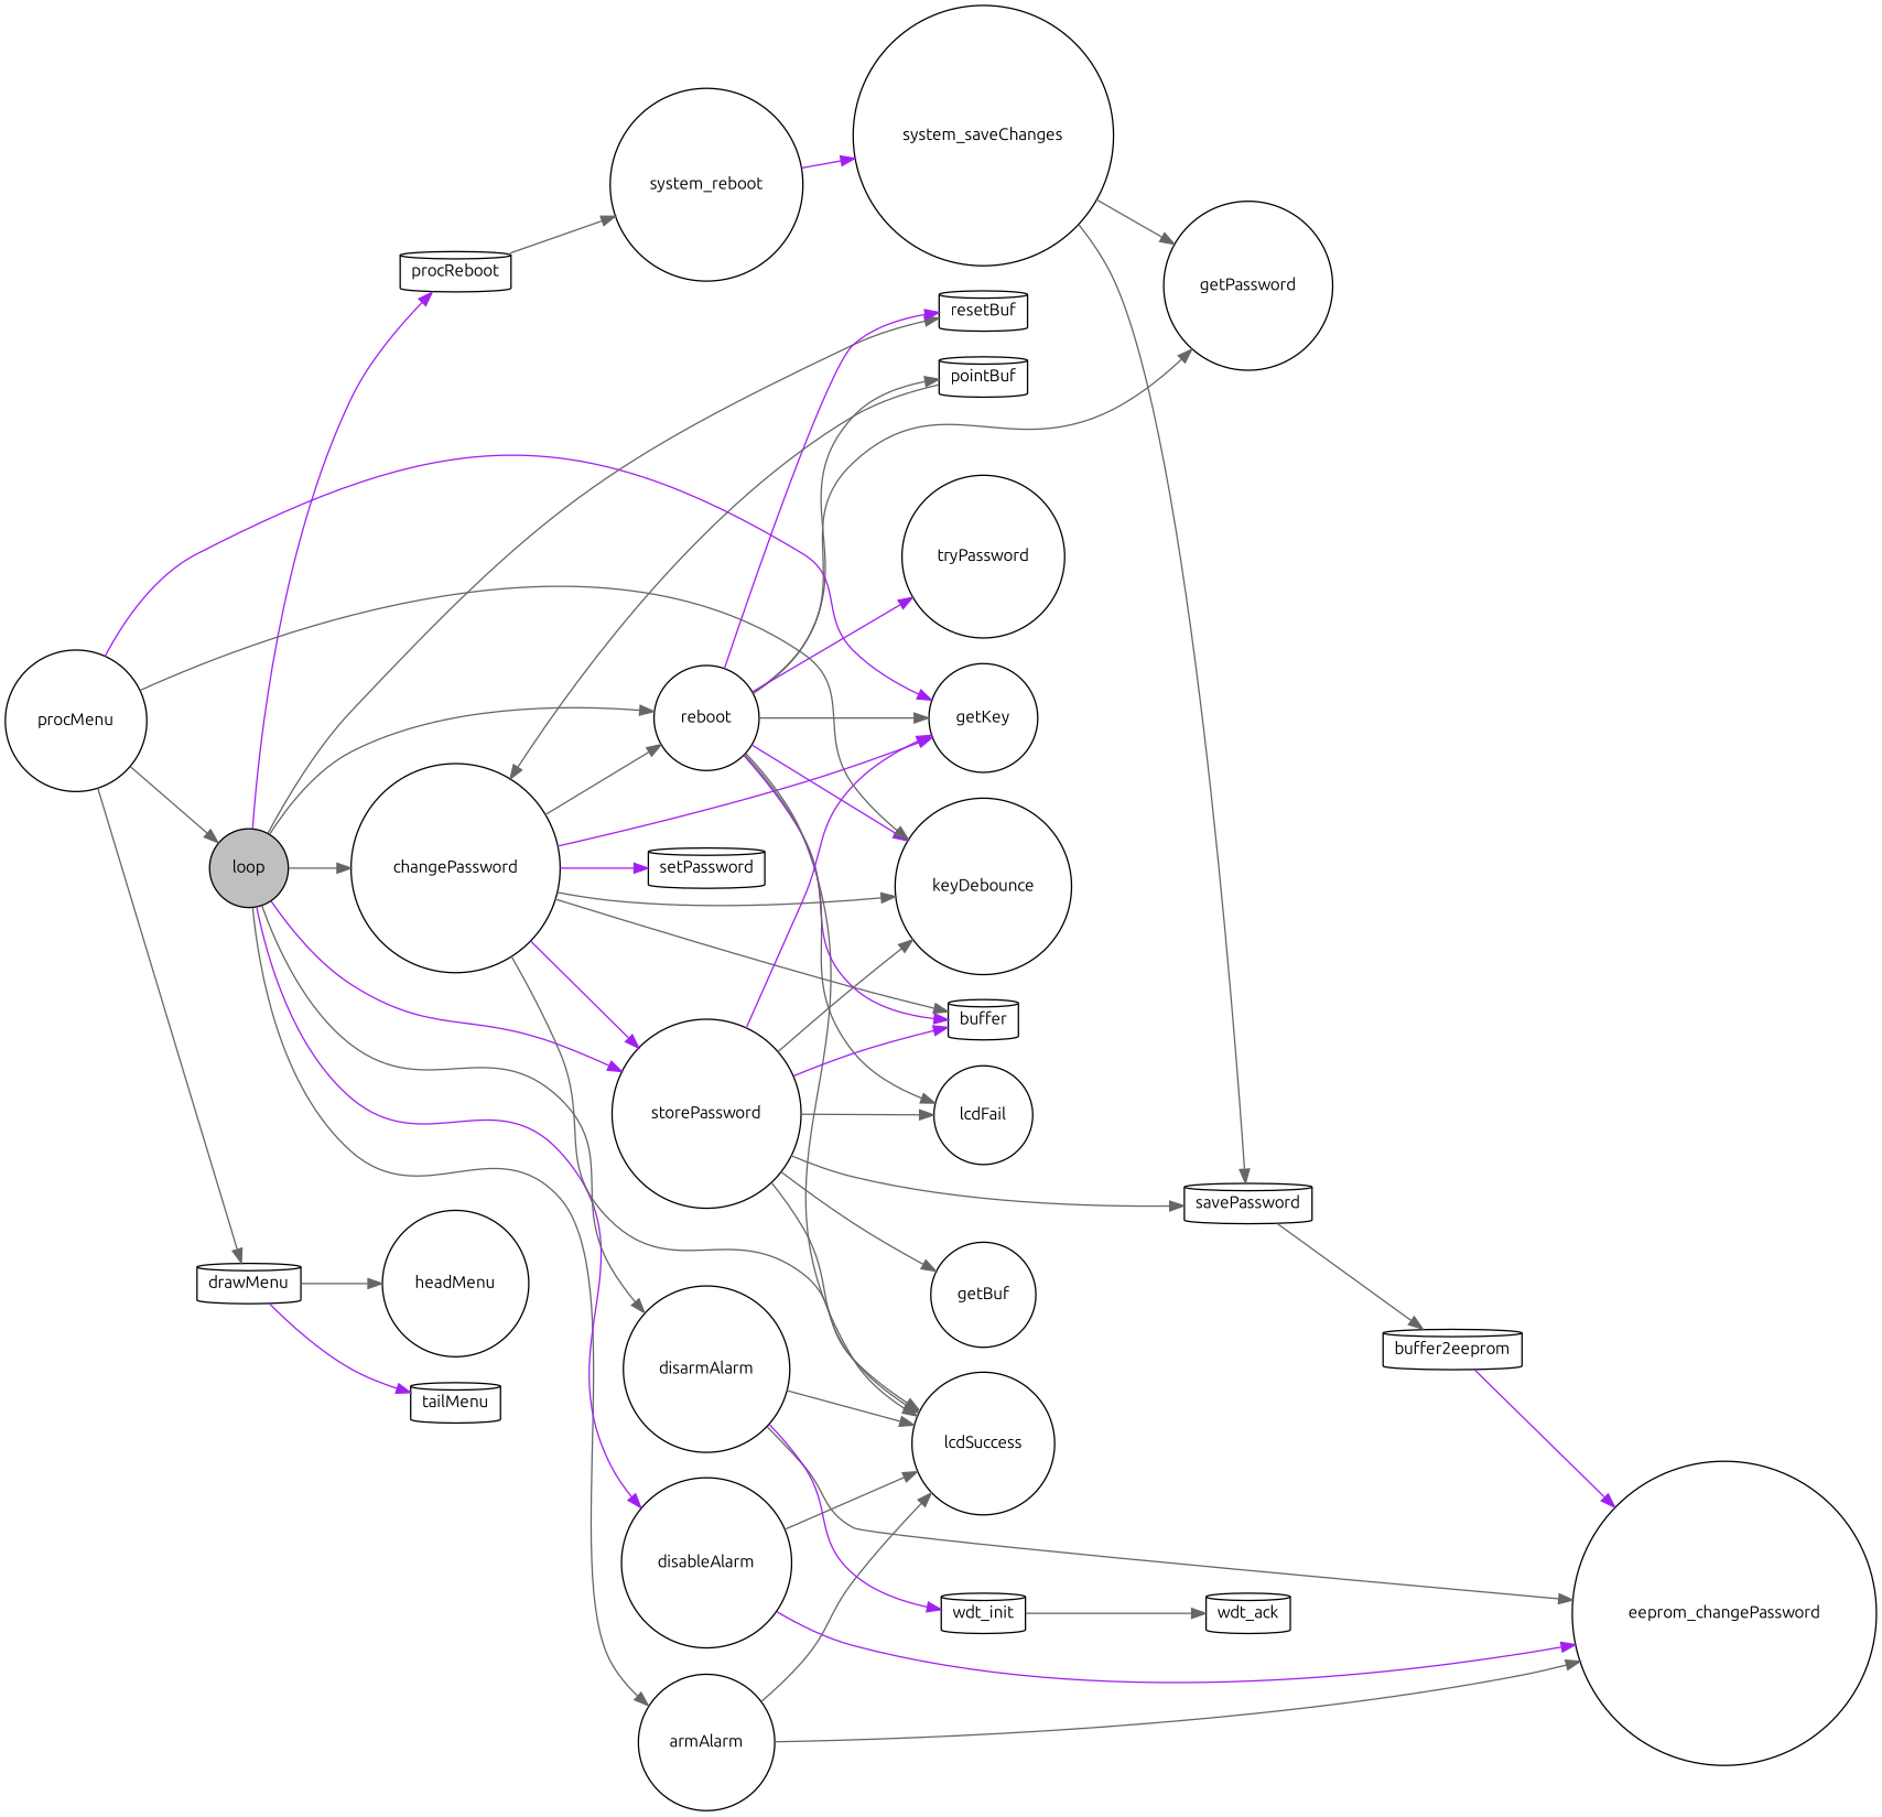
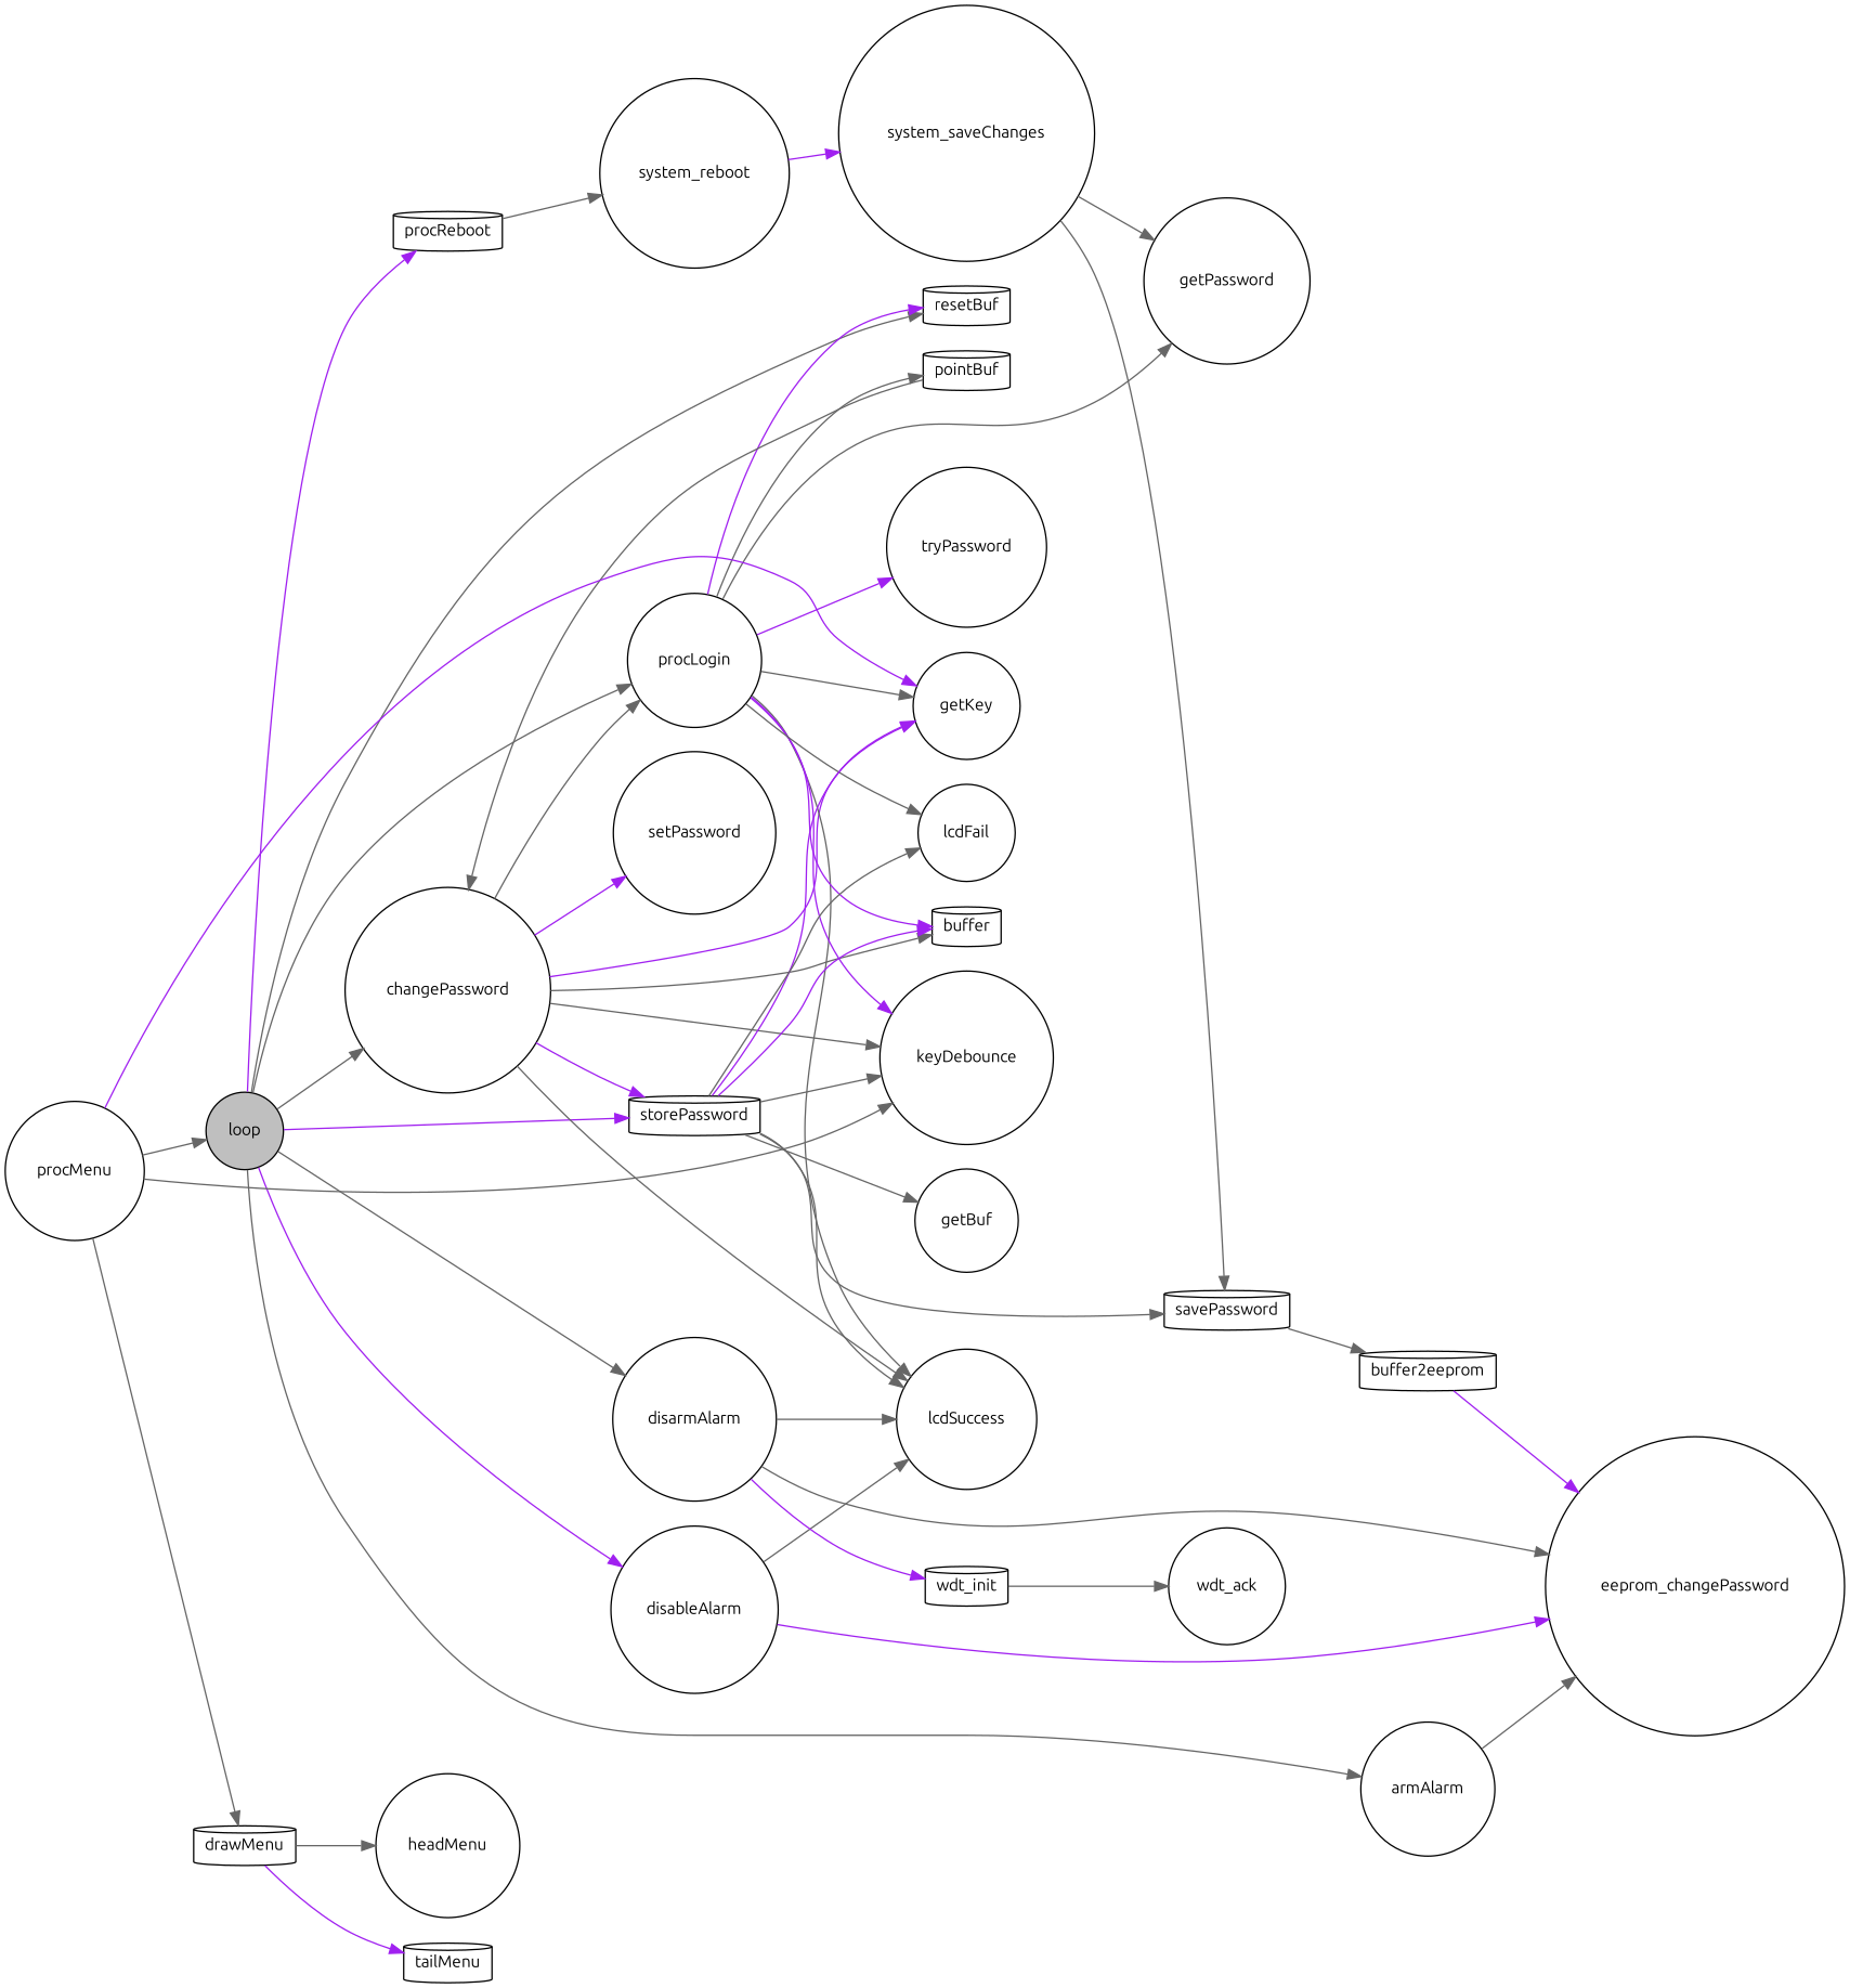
  digraph {
    fontname=Ubuntu
    rankdir=LR
    node [color=black fontname=Ubuntu fontsize=12 shape=circle]
    edge [color=gray40 fontname=Ubuntu fontsize=12 labelfontname=Unifont labelfontsize=12 style=solid]
    n1 [fillcolor=grey75 fontcolor=black height=0.2 label=loop style=filled width=0.4]
    n2 [height=0.2 label=armAlarm width=0.4]
    n3 [height=0.2 label=changePassword width=0.4]
-   n4 [height=0.2 label=reboot width=0.4]
+   n4 [height=0.2 label=procLogin width=0.4]
    n5 [height=0.2 label=resetBuf shape=cylinder width=0.4]
-   n6 [height=0.2 label=storePassword width=0.4]
+   n6 [height=0.2 label=storePassword shape=cylinder width=0.4]
    n7 [height=0.2 label=disableAlarm width=0.4]
    n8 [height=0.2 label=disarmAlarm width=0.4]
    n9 [height=0.2 label=procReboot shape=cylinder width=0.4]
    n10 [height=0.2 label=eeprom_changePassword width=0.4]
    n11 [height=0.2 label=lcdSuccess width=0.4]
    n12 [height=0.2 label=getKey width=0.4]
    n13 [height=0.2 label=keyDebounce width=0.4]
    n14 [height=0.2 label=buffer shape=cylinder width=0.4]
-   n15 [height=0.2 label=setPassword shape=cylinder width=0.4]
+   n15 [height=0.2 label=setPassword width=0.4]
    n16 [height=0.2 label=pointBuf shape=cylinder width=0.4]
    n17 [height=0.2 label=getPassword width=0.4]
    n18 [height=0.2 label=lcdFail width=0.4]
    n19 [height=0.2 label=tryPassword width=0.4]
    n20 [height=0.2 label=getBuf width=0.4]
    n21 [height=0.2 label=savePassword shape=cylinder width=0.4]
    n22 [height=0.2 label=wdt_init shape=cylinder width=0.4]
    n23 [height=0.2 label=procMenu width=0.4]
    n24 [height=0.2 label=drawMenu shape=cylinder width=0.4]
    n25 [height=0.2 label=system_reboot width=0.4]
    n26 [height=0.2 label=buffer2eeprom shape=cylinder width=0.4]
    n27 [height=0.2 label=headMenu width=0.4]
    n28 [height=0.2 label=tailMenu shape=cylinder width=0.4]
    n29 [height=0.2 label=system_saveChanges width=0.4]
-   n30 [height=0.2 label=wdt_ack shape=cylinder width=0.4]
+   n30 [height=0.2 label=wdt_ack width=0.4]
    n1 -> n2
    n1 -> n3
    n1 -> n4
    n1 -> n5
    n1 -> n6 [color=purple]
    n1 -> n7 [color=purple]
    n1 -> n8
    n1 -> n9 [color=purple]
    n2 -> n10
-   n2 -> n11
    n3 -> n4
    n3 -> n6 [color=purple]
    n3 -> n11
    n3 -> n12 [color=purple]
    n3 -> n13
    n3 -> n14
    n3 -> n15 [color=purple]
    n4 -> n5 [color=purple]
    n4 -> n11
    n4 -> n12
    n4 -> n13 [color=purple]
    n4 -> n14 [color=purple]
    n4 -> n16
    n4 -> n17
    n4 -> n18
    n4 -> n19 [color=purple]
    n6 -> n11
    n6 -> n12 [color=purple]
    n6 -> n13
    n6 -> n14 [color=purple]
    n6 -> n18
    n6 -> n20
    n6 -> n21
    n7 -> n10 [color=purple]
    n7 -> n11
    n8 -> n10
    n8 -> n11
    n8 -> n22 [color=purple]
    n9 -> n25
    n16 -> n3
    n21 -> n26
    n22 -> n30
    n23 -> n1
    n23 -> n12 [color=purple]
    n23 -> n13
    n23 -> n24
    n24 -> n27
    n24 -> n28 [color=purple]
    n25 -> n29 [color=purple]
    n26 -> n10 [color=purple]
    n29 -> n17
    n29 -> n21
  }
